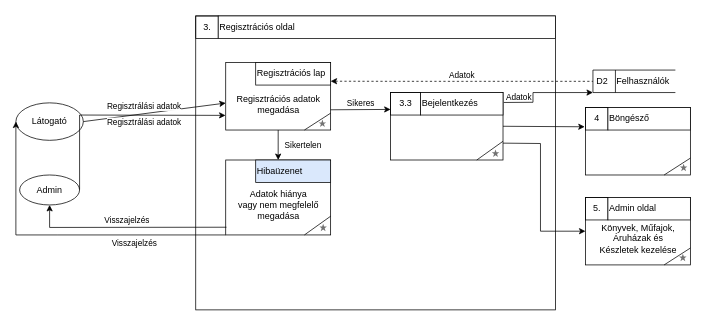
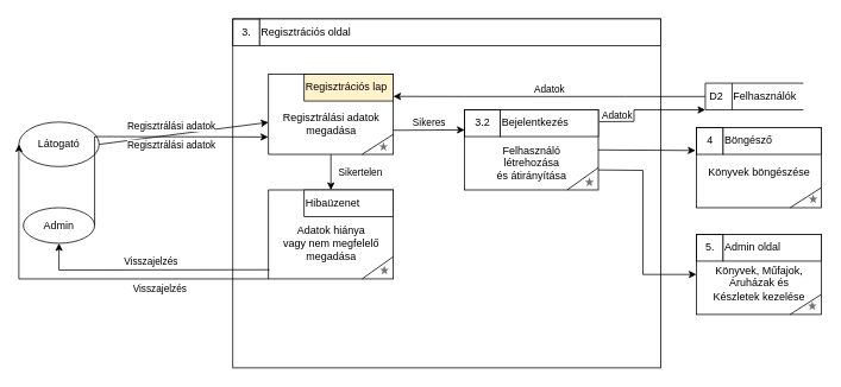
  <mxCell id="0" />
  <mxCell id="1" parent="0" />
  <mxCell id="2" value="" style="group" parent="1" vertex="1" connectable="0"><mxGeometry x="260" y="33" width="480" height="380" as="geometry" /></mxCell>
  <mxCell id="3" value="" style="html=1;dashed=0;whitespace=wrap;rounded=0;sketch=0;strokeColor=#000000;align=left;" parent="2" vertex="1"><mxGeometry y="-12.22" width="480" height="392.22" as="geometry" /></mxCell>
  <mxCell id="4" value="3." style="text;html=1;resizable=0;autosize=1;align=center;verticalAlign=middle;points=[];fillColor=none;rounded=0;sketch=0;strokeColor=#000000;" parent="2" vertex="1"><mxGeometry y="-12.216" width="30" height="30" as="geometry" /></mxCell>
  <mxCell id="5" value="Regisztrációs oldal" style="rounded=0;whiteSpace=wrap;html=1;sketch=0;strokeColor=#000000;align=left;" parent="2" vertex="1"><mxGeometry x="30" y="-12.22" width="450" height="30" as="geometry" /></mxCell>
  <mxCell id="6" value="" style="group" parent="2" vertex="1" connectable="0"><mxGeometry x="40" y="50" width="140" height="90" as="geometry" /></mxCell>
  <mxCell id="7" value="" style="html=1;dashed=0;whitespace=wrap;rounded=0;sketch=0;strokeColor=#000000;align=left;" parent="6" vertex="1"><mxGeometry width="140" height="90" as="geometry" /></mxCell>
- <mxCell id="8" value="Regisztrációs adatok&lt;br&gt;megadása" style="text;html=1;resizable=0;autosize=1;align=center;verticalAlign=middle;points=[];fillColor=none;strokeColor=none;rounded=0;sketch=0;" parent="6" vertex="1"><mxGeometry x="5" y="36" width="130" height="40" as="geometry" /></mxCell>
- <mxCell id="9" value="Regisztrációs lap" style="rounded=0;whiteSpace=wrap;html=1;sketch=0;strokeColor=#000000;align=left;" parent="6" vertex="1"><mxGeometry x="40" width="100" height="30" as="geometry" /></mxCell>
+ <mxCell id="8" value="Regisztrálási adatok&lt;br&gt;megadása" style="text;html=1;resizable=0;autosize=1;align=center;verticalAlign=middle;points=[];fillColor=none;strokeColor=none;rounded=0;sketch=0;" parent="6" vertex="1"><mxGeometry x="5" y="36" width="130" height="40" as="geometry" /></mxCell>
+ <mxCell id="9" value="Regisztrációs lap" style="rounded=0;whiteSpace=wrap;html=1;sketch=0;strokeColor=#000000;align=left;fillColor=#fff2cc;" parent="6" vertex="1"><mxGeometry x="40" width="100" height="30" as="geometry" /></mxCell>
  <mxCell id="10" value="" style="dashed=0;aspect=fixed;verticalLabelPosition=bottom;verticalAlign=top;align=center;shape=mxgraph.gmdl.star;strokeColor=none;fillColor=#737373;shadow=0;sketch=0;" parent="6" vertex="1"><mxGeometry x="124" y="76" width="10" height="10" as="geometry" /></mxCell>
  <mxCell id="11" value="" style="endArrow=none;html=1;rounded=0;exitX=0.75;exitY=1;exitDx=0;exitDy=0;entryX=1;entryY=0.75;entryDx=0;entryDy=0;" parent="6" source="7" target="7" edge="1"><mxGeometry width="50" height="50" relative="1" as="geometry"><mxPoint x="155" y="280" as="sourcePoint" /><mxPoint x="190" y="255" as="targetPoint" /></mxGeometry></mxCell>
  <mxCell id="12" value="Adatkezelő" style="group" parent="2" vertex="1" connectable="0"><mxGeometry x="40" y="180" width="155" height="100" as="geometry" /></mxCell>
  <mxCell id="13" value="" style="html=1;dashed=0;whitespace=wrap;rounded=0;sketch=0;strokeColor=#000000;align=left;" parent="12" vertex="1"><mxGeometry width="140" height="100" as="geometry" /></mxCell>
  <mxCell id="14" value="Adatok hiánya &lt;br&gt;vagy nem megfelelő &lt;br&gt;megadása" style="text;html=1;resizable=0;autosize=1;align=center;verticalAlign=middle;points=[];fillColor=none;strokeColor=none;rounded=0;sketch=0;" parent="12" vertex="1"><mxGeometry x="5" y="30" width="130" height="60" as="geometry" /></mxCell>
- <mxCell id="15" value="Hibaüzenet" style="rounded=0;whiteSpace=wrap;html=1;sketch=0;strokeColor=#000000;align=left;fillColor=#dae8fc;" parent="12" vertex="1"><mxGeometry x="40" width="100" height="30" as="geometry" /></mxCell>
+ <mxCell id="15" value="Hibaüzenet" style="rounded=0;whiteSpace=wrap;html=1;sketch=0;strokeColor=#000000;align=left;" parent="12" vertex="1"><mxGeometry x="40" width="100" height="30" as="geometry" /></mxCell>
  <mxCell id="16" value="" style="dashed=0;aspect=fixed;verticalLabelPosition=bottom;verticalAlign=top;align=center;shape=mxgraph.gmdl.star;strokeColor=none;fillColor=#737373;shadow=0;sketch=0;" parent="12" vertex="1"><mxGeometry x="125" y="85" width="10" height="10" as="geometry" /></mxCell>
  <mxCell id="17" value="" style="endArrow=none;html=1;rounded=0;exitX=0.75;exitY=1;exitDx=0;exitDy=0;entryX=1;entryY=0.75;entryDx=0;entryDy=0;" parent="12" source="13" target="13" edge="1"><mxGeometry width="50" height="50" relative="1" as="geometry"><mxPoint x="150" y="40" as="sourcePoint" /><mxPoint x="200" y="-10" as="targetPoint" /></mxGeometry></mxCell>
  <mxCell id="18" value="" style="group" parent="2" vertex="1" connectable="0"><mxGeometry x="270.0" y="100" width="140.0" height="80" as="geometry" /></mxCell>
  <mxCell id="19" value="" style="html=1;dashed=0;whitespace=wrap;rounded=0;sketch=0;strokeColor=#000000;align=left;" parent="18" vertex="1"><mxGeometry x="-10" y="-10" width="150" height="90" as="geometry" /></mxCell>
- <mxCell id="20" value="3.3" style="text;html=1;resizable=0;autosize=1;align=center;verticalAlign=middle;points=[];fillColor=none;rounded=0;sketch=0;strokeColor=#000000;" parent="18" vertex="1"><mxGeometry x="-10" y="-10" width="40" height="30" as="geometry" /></mxCell>
+ <mxCell id="20" value="3.2" style="text;html=1;resizable=0;autosize=1;align=center;verticalAlign=middle;points=[];fillColor=none;rounded=0;sketch=0;strokeColor=#000000;" parent="18" vertex="1"><mxGeometry x="-10" y="-10" width="40" height="30" as="geometry" /></mxCell>
+ <mxCell id="21" value="Felhasználó&lt;br&gt;létrehozása &lt;br&gt;és átirányítása" style="text;html=1;resizable=0;autosize=1;align=center;verticalAlign=middle;points=[];fillColor=none;strokeColor=none;rounded=0;sketch=0;" parent="18" vertex="1"><mxGeometry x="15" y="20" width="100" height="60" as="geometry" /></mxCell>
  <mxCell id="22" value="Bejelentkezés" style="rounded=0;whiteSpace=wrap;html=1;sketch=0;strokeColor=#000000;align=left;" parent="18" vertex="1"><mxGeometry x="30" y="-10" width="110" height="30" as="geometry" /></mxCell>
  <mxCell id="23" value="" style="dashed=0;aspect=fixed;verticalLabelPosition=bottom;verticalAlign=top;align=center;shape=mxgraph.gmdl.star;strokeColor=none;fillColor=#737373;shadow=0;sketch=0;" parent="18" vertex="1"><mxGeometry x="125.0" y="66" width="10" height="10" as="geometry" /></mxCell>
  <mxCell id="24" value="" style="endArrow=none;html=1;rounded=0;exitX=0.75;exitY=1;exitDx=0;exitDy=0;entryX=1;entryY=0.75;entryDx=0;entryDy=0;" parent="18" edge="1"><mxGeometry width="50" height="50" relative="1" as="geometry"><mxPoint x="105.0" y="80" as="sourcePoint" /><mxPoint x="140.0" y="55" as="targetPoint" /></mxGeometry></mxCell>
  <mxCell id="25" value="" style="endArrow=classic;html=1;rounded=0;entryX=0;entryY=0.25;entryDx=0;entryDy=0;" parent="2" target="19" edge="1"><mxGeometry relative="1" as="geometry"><mxPoint x="180" y="113" as="sourcePoint" /><mxPoint x="260" y="190" as="targetPoint" /></mxGeometry></mxCell>
  <mxCell id="26" value="Sikeres" style="edgeLabel;resizable=0;html=1;align=center;verticalAlign=middle;" parent="25" connectable="0" vertex="1"><mxGeometry relative="1" as="geometry"><mxPoint y="-9" as="offset" /></mxGeometry></mxCell>
  <mxCell id="27" value="Adatok" style="edgeLabel;resizable=0;html=1;align=center;verticalAlign=middle;" connectable="0" vertex="1" parent="2"><mxGeometry x="430.0" y="95" as="geometry" /></mxCell>
  <mxCell id="28" value="Admin" style="ellipse;whiteSpace=wrap;html=1;" parent="1" vertex="1"><mxGeometry x="25" y="233" width="80" height="40" as="geometry" /></mxCell>
  <mxCell id="29" value="Látogató" style="ellipse;whiteSpace=wrap;html=1;" parent="1" vertex="1"><mxGeometry x="20" y="136.75" width="90" height="50" as="geometry" /></mxCell>
  <mxCell id="30" value="" style="endArrow=classic;html=1;rounded=0;exitX=1;exitY=0.5;exitDx=0;exitDy=0;" parent="1" source="29" edge="1"><mxGeometry relative="1" as="geometry"><mxPoint x="500" y="233" as="sourcePoint" /><mxPoint x="300" y="137" as="targetPoint" /></mxGeometry></mxCell>
  <mxCell id="31" value="Regisztrálási adatok" style="edgeLabel;resizable=0;html=1;align=center;verticalAlign=middle;" parent="30" connectable="0" vertex="1"><mxGeometry relative="1" as="geometry"><mxPoint x="-15" y="-9" as="offset" /></mxGeometry></mxCell>
  <mxCell id="32" value="" style="endArrow=classic;html=1;rounded=0;exitX=1;exitY=0.5;exitDx=0;exitDy=0;entryX=-0.002;entryY=0.783;entryDx=0;entryDy=0;entryPerimeter=0;" parent="1" target="7" edge="1"><mxGeometry relative="1" as="geometry"><mxPoint x="105" y="252.5" as="sourcePoint" /><mxPoint x="295" y="252.5" as="targetPoint" /><Array as="points"><mxPoint x="105" y="153" /></Array></mxGeometry></mxCell>
  <mxCell id="33" value="Regisztrálási adatok" style="edgeLabel;resizable=0;html=1;align=center;verticalAlign=middle;" parent="32" connectable="0" vertex="1"><mxGeometry relative="1" as="geometry"><mxPoint x="38" y="9" as="offset" /></mxGeometry></mxCell>
  <mxCell id="34" value="" style="endArrow=classic;html=1;rounded=0;exitX=0.007;exitY=0.897;exitDx=0;exitDy=0;entryX=0.5;entryY=1;entryDx=0;entryDy=0;exitPerimeter=0;" parent="1" source="13" target="28" edge="1"><mxGeometry relative="1" as="geometry"><mxPoint x="420" y="233" as="sourcePoint" /><mxPoint x="520" y="233" as="targetPoint" /><Array as="points"><mxPoint x="65" y="303" /></Array></mxGeometry></mxCell>
  <mxCell id="35" value="Visszajelzés" style="edgeLabel;resizable=0;html=1;align=center;verticalAlign=middle;" parent="34" connectable="0" vertex="1"><mxGeometry relative="1" as="geometry"><mxPoint y="-10" as="offset" /></mxGeometry></mxCell>
  <mxCell id="36" value="" style="endArrow=classic;html=1;rounded=0;entryX=0;entryY=0.5;entryDx=0;entryDy=0;" parent="1" target="29" edge="1"><mxGeometry relative="1" as="geometry"><mxPoint x="300" y="313" as="sourcePoint" /><mxPoint x="75" y="283" as="targetPoint" /><Array as="points"><mxPoint x="75" y="313" /><mxPoint x="20" y="313" /></Array></mxGeometry></mxCell>
  <mxCell id="37" value="Visszajelzés" style="edgeLabel;resizable=0;html=1;align=center;verticalAlign=middle;" parent="36" connectable="0" vertex="1"><mxGeometry relative="1" as="geometry"><mxPoint x="93" y="10" as="offset" /></mxGeometry></mxCell>
  <mxCell id="38" value="D2&lt;span style=&quot;white-space: pre;&quot;&gt;&#09;&lt;/span&gt;Felhasználók" style="html=1;dashed=0;whitespace=wrap;shape=mxgraph.dfd.dataStoreID;align=left;spacingLeft=3;points=[[0,0],[0.5,0],[1,0],[0,0.5],[1,0.5],[0,1],[0.5,1],[1,1]];" parent="1" vertex="1"><mxGeometry x="790" y="93" width="110" height="30" as="geometry" /></mxCell>
  <mxCell id="39" value="" style="endArrow=classic;html=1;rounded=0;" parent="1" edge="1"><mxGeometry relative="1" as="geometry"><mxPoint x="370" y="173" as="sourcePoint" /><mxPoint x="370" y="213" as="targetPoint" /></mxGeometry></mxCell>
  <mxCell id="40" value="Sikertelen" style="edgeLabel;resizable=0;html=1;align=center;verticalAlign=middle;" parent="39" connectable="0" vertex="1"><mxGeometry relative="1" as="geometry"><mxPoint x="32" as="offset" /></mxGeometry></mxCell>
  <mxCell id="41" value="" style="group" parent="1" vertex="1" connectable="0"><mxGeometry x="780" y="153" width="140" height="80" as="geometry" /></mxCell>
  <mxCell id="42" value="" style="html=1;dashed=0;whitespace=wrap;rounded=0;sketch=0;strokeColor=#000000;align=left;" parent="41" vertex="1"><mxGeometry y="-10" width="140" height="90" as="geometry" /></mxCell>
  <mxCell id="43" value="4" style="text;html=1;resizable=0;autosize=1;align=center;verticalAlign=middle;points=[];fillColor=none;rounded=0;sketch=0;strokeColor=#000000;" parent="41" vertex="1"><mxGeometry y="-10" width="30" height="30" as="geometry" /></mxCell>
+ <mxCell id="44" value="Könyvek böngészése" style="text;html=1;resizable=0;autosize=1;align=center;verticalAlign=middle;points=[];fillColor=none;strokeColor=none;rounded=0;sketch=0;" parent="41" vertex="1"><mxGeometry y="25" width="140" height="30" as="geometry" /></mxCell>
  <mxCell id="45" value="Böngésző" style="rounded=0;whiteSpace=wrap;html=1;sketch=0;strokeColor=#000000;align=left;" parent="41" vertex="1"><mxGeometry x="30" y="-10" width="110" height="30" as="geometry" /></mxCell>
  <mxCell id="46" value="" style="dashed=0;aspect=fixed;verticalLabelPosition=bottom;verticalAlign=top;align=center;shape=mxgraph.gmdl.star;strokeColor=none;fillColor=#737373;shadow=0;sketch=0;" parent="41" vertex="1"><mxGeometry x="126" y="65" width="10" height="10" as="geometry" /></mxCell>
  <mxCell id="47" value="" style="endArrow=none;html=1;rounded=0;exitX=0.75;exitY=1;exitDx=0;exitDy=0;entryX=1;entryY=0.75;entryDx=0;entryDy=0;" parent="41" source="42" target="42" edge="1"><mxGeometry width="50" height="50" relative="1" as="geometry"><mxPoint x="-305" y="230" as="sourcePoint" /><mxPoint x="-270" y="205" as="targetPoint" /></mxGeometry></mxCell>
  <mxCell id="48" value="" style="endArrow=classic;html=1;rounded=0;exitX=1;exitY=0.5;exitDx=0;exitDy=0;entryX=-0.033;entryY=0.856;entryDx=0;entryDy=0;entryPerimeter=0;" parent="1" source="19" target="43" edge="1"><mxGeometry width="50" height="50" relative="1" as="geometry"><mxPoint x="450" y="243" as="sourcePoint" /><mxPoint x="500" y="193" as="targetPoint" /></mxGeometry></mxCell>
  <mxCell id="49" value="" style="group" parent="1" vertex="1" connectable="0"><mxGeometry x="780" y="273" width="140" height="80" as="geometry" /></mxCell>
  <mxCell id="50" value="" style="html=1;dashed=0;whitespace=wrap;rounded=0;sketch=0;strokeColor=#000000;align=left;" parent="49" vertex="1"><mxGeometry y="-10" width="140" height="90" as="geometry" /></mxCell>
  <mxCell id="51" value="5." style="text;html=1;resizable=0;autosize=1;align=center;verticalAlign=middle;points=[];fillColor=none;rounded=0;sketch=0;strokeColor=#000000;" parent="49" vertex="1"><mxGeometry y="-10" width="30" height="30" as="geometry" /></mxCell>
  <mxCell id="52" value="Könyvek, Műfajok,&lt;br&gt;Áruházak és&lt;br&gt;Készletek kezelése" style="text;html=1;resizable=0;autosize=1;align=center;verticalAlign=middle;points=[];fillColor=none;strokeColor=none;rounded=0;sketch=0;" parent="49" vertex="1"><mxGeometry x="5" y="15" width="130" height="60" as="geometry" /></mxCell>
  <mxCell id="53" value="Admin oldal" style="rounded=0;whiteSpace=wrap;html=1;sketch=0;strokeColor=#000000;align=left;" parent="49" vertex="1"><mxGeometry x="30" y="-10" width="110" height="30" as="geometry" /></mxCell>
  <mxCell id="54" value="" style="dashed=0;aspect=fixed;verticalLabelPosition=bottom;verticalAlign=top;align=center;shape=mxgraph.gmdl.star;strokeColor=none;fillColor=#737373;shadow=0;sketch=0;" parent="49" vertex="1"><mxGeometry x="125" y="65" width="10" height="10" as="geometry" /></mxCell>
  <mxCell id="55" value="" style="endArrow=none;html=1;rounded=0;exitX=1;exitY=0.75;exitDx=0;exitDy=0;entryX=0.75;entryY=1;entryDx=0;entryDy=0;" parent="49" source="50" target="50" edge="1"><mxGeometry width="50" height="50" relative="1" as="geometry"><mxPoint x="-315" y="100" as="sourcePoint" /><mxPoint x="-280" y="75" as="targetPoint" /></mxGeometry></mxCell>
  <mxCell id="56" value="" style="endArrow=classic;html=1;rounded=0;exitX=1;exitY=0.75;exitDx=0;exitDy=0;entryX=0;entryY=0.5;entryDx=0;entryDy=0;" parent="1" source="19" target="50" edge="1"><mxGeometry width="50" height="50" relative="1" as="geometry"><mxPoint x="450" y="243" as="sourcePoint" /><mxPoint x="500" y="193" as="targetPoint" /><Array as="points"><mxPoint x="720" y="191" /><mxPoint x="720" y="308" /></Array></mxGeometry></mxCell>
- <mxCell id="57" value="" style="endArrow=none;html=1;rounded=0;exitX=1;exitY=0.829;exitDx=0;exitDy=0;entryX=0;entryY=0.5;entryDx=0;entryDy=0;exitPerimeter=0;startArrow=classic;startFill=1;endFill=0;dashed=1;" parent="1" source="9" target="38" edge="1"><mxGeometry relative="1" as="geometry"><mxPoint x="770" y="123" as="sourcePoint" /><mxPoint x="790" y="133" as="targetPoint" /><Array as="points"><mxPoint x="520" y="108" /><mxPoint x="700" y="108" /></Array></mxGeometry></mxCell>
+ <mxCell id="57" value="" style="endArrow=none;html=1;rounded=0;exitX=1;exitY=0.829;exitDx=0;exitDy=0;entryX=0;entryY=0.5;entryDx=0;entryDy=0;exitPerimeter=0;startArrow=classic;startFill=1;endFill=0;" parent="1" source="9" target="38" edge="1"><mxGeometry relative="1" as="geometry"><mxPoint x="770" y="123" as="sourcePoint" /><mxPoint x="790" y="133" as="targetPoint" /><Array as="points"><mxPoint x="520" y="108" /><mxPoint x="700" y="108" /></Array></mxGeometry></mxCell>
  <mxCell id="58" value="Adatok" style="edgeLabel;resizable=0;html=1;align=center;verticalAlign=middle;" parent="57" connectable="0" vertex="1"><mxGeometry relative="1" as="geometry"><mxPoint y="-9" as="offset" /></mxGeometry></mxCell>
  <mxCell id="59" value="" style="endArrow=classic;html=1;rounded=0;exitX=1;exitY=0.5;exitDx=0;exitDy=0;entryX=0;entryY=1;entryDx=0;entryDy=0;" edge="1" parent="1" target="38"><mxGeometry width="50" height="50" relative="1" as="geometry"><mxPoint x="671" y="136.25" as="sourcePoint" /><mxPoint x="780" y="137.25" as="targetPoint" /><Array as="points"><mxPoint x="710" y="136" /><mxPoint x="710" y="123" /></Array></mxGeometry></mxCell>
